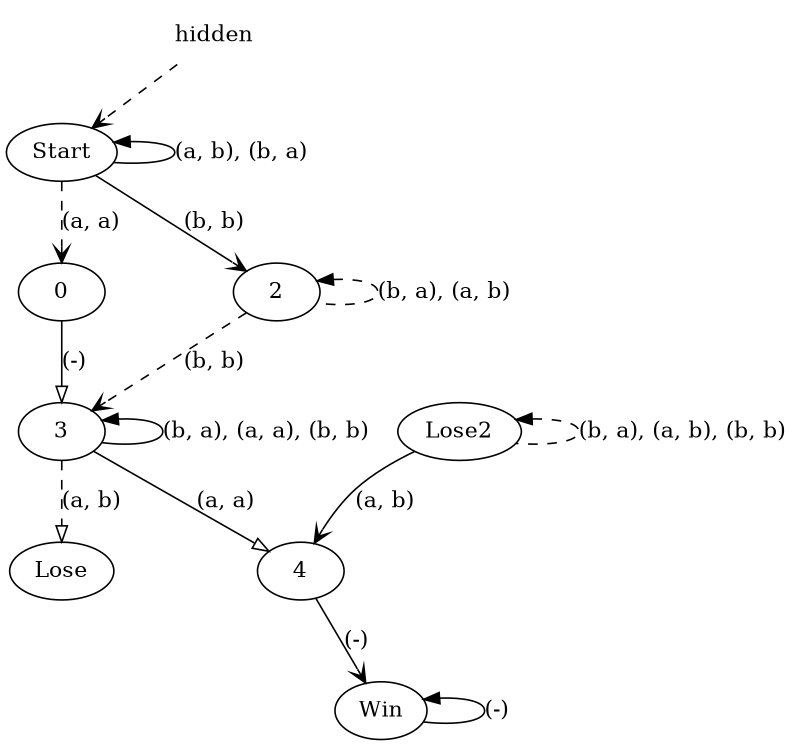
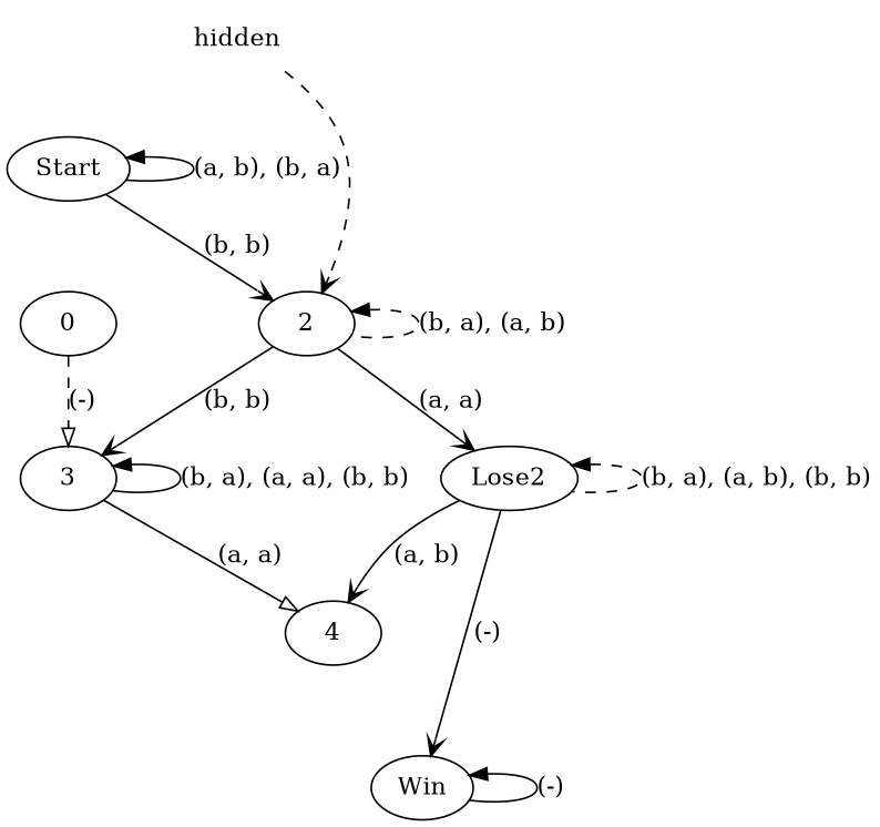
  digraph {
    concentrate=False
    nodesep=0.5
    ranksep=0.5
    splines=True
    edge [action="(('a', 'a'), ('b', 'a'), ('a', ','), ('b', ','), ('a', ' '), ('b', ' '), ('a', 'b'), ('b', 'b'))" style=solid arrowhead=vee]
    n1 [label=Win]
-   n2 [label=Lose]
    n3 [label=4]
    n4 [label=Start]
    n5 [label=0]
    n6 [label=2]
    n7 [label=3]
    n8 [label=Lose2]
    hidden [shape=none]
    n1 -> n1 [dir=back label="(-)" arrowhead=""]
-   n3 -> n1 [label="(-)"]
+   n8 -> n1 [label="(-)"]
    n4 -> n4 [action="(('a', 'b'), ('b', 'a'))" dir=back label="(a, b), (b, a)" arrowhead=""]
-   n4 -> n5 [action="('a', 'a')" label="(a, a)" style=dashed]
    n4 -> n6 [action="('b', 'b')" label="(b, b)"]
-   n5 -> n7 [arrowhead=onormal label="(-)"]
+   n5 -> n7 [arrowhead=onormal label="(-)" style=dashed]
    n6 -> n6 [action="(('b', 'a'), ('a', 'b'))" dir=back label="(b, a), (a, b)" style=dashed arrowhead=""]
-   n6 -> n7 [action="('b', 'b')" label="(b, b)" style=dashed]
-   n7 -> n2 [action="('a', 'b')" arrowhead=onormal label="(a, b)" style=dashed]
+   n6 -> n7 [action="('b', 'b')" label="(b, b)"]
+   n6 -> n8 [action="('a', 'a')" label="(a, a)"]
    n7 -> n3 [action="('a', 'b')" arrowhead=onormal label="(a, a)"]
    n7 -> n7 [action="(('b', 'a'), ('a', 'a'), ('b', 'b'))" dir=back label="(b, a), (a, a), (b, b)" arrowhead=""]
    n8 -> n3 [action="('a', 'a')" label="(a, b)"]
    n8 -> n8 [action="(('b', 'a'), ('a', 'b'), ('b', 'b'))" dir=back label="(b, a), (a, b), (b, b)" style=dashed arrowhead=""]
-   hidden -> n4 [style=dashed action=""]
+   hidden -> n6 [style=dashed action=""]
  }
